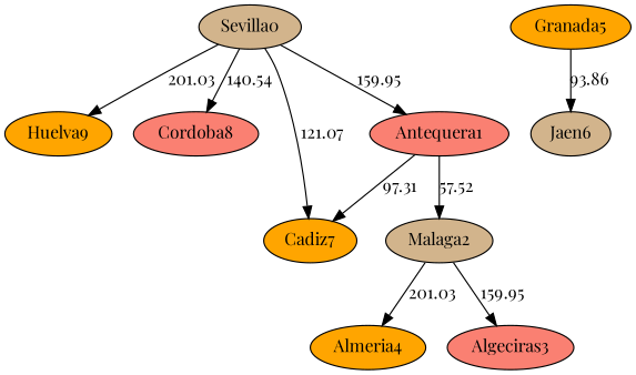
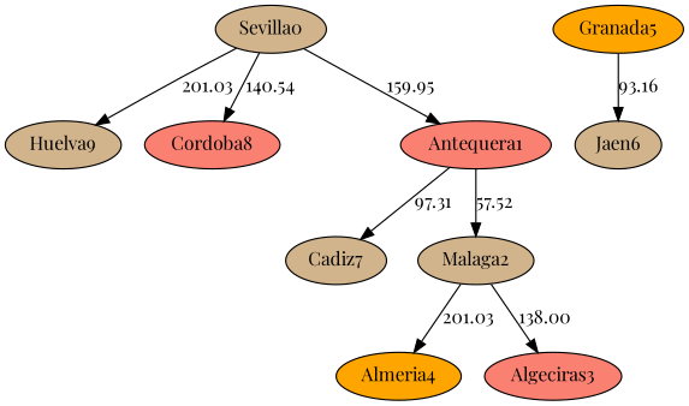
  strict digraph {
    fontname="Playfair Display"
    node [fillcolor=tan fontname="Playfair Display" style=filled]
    edge [fontname="Playfair Display"]
    n1 [label=Sevilla0]
-   n2 [fillcolor=orange label=Huelva9]
+   n2 [label=Huelva9]
    n3 [fillcolor=salmon label=Cordoba8]
-   n4 [fillcolor=orange label=Cadiz7]
+   n4 [label=Cadiz7]
    n5 [fillcolor=salmon label=Antequera1]
    n6 [label=Malaga2]
    n7 [fillcolor=orange label=Granada5]
    n8 [label=Jaen6]
    n9 [fillcolor=orange label=Almeria4]
    n10 [fillcolor=salmon label=Algeciras3]
    n1 -> n2 [label=201.03]
    n1 -> n3 [label=140.54]
-   n1 -> n4 [label=121.07]
    n1 -> n5 [label=159.95]
    n5 -> n4 [label=97.31]
    n5 -> n6 [label=57.52]
    n6 -> n9 [label=201.03]
-   n6 -> n10 [label=159.95]
-   n7 -> n8 [label=93.86]
+   n6 -> n10 [label=138.00]
+   n7 -> n8 [label=93.16]
  }
